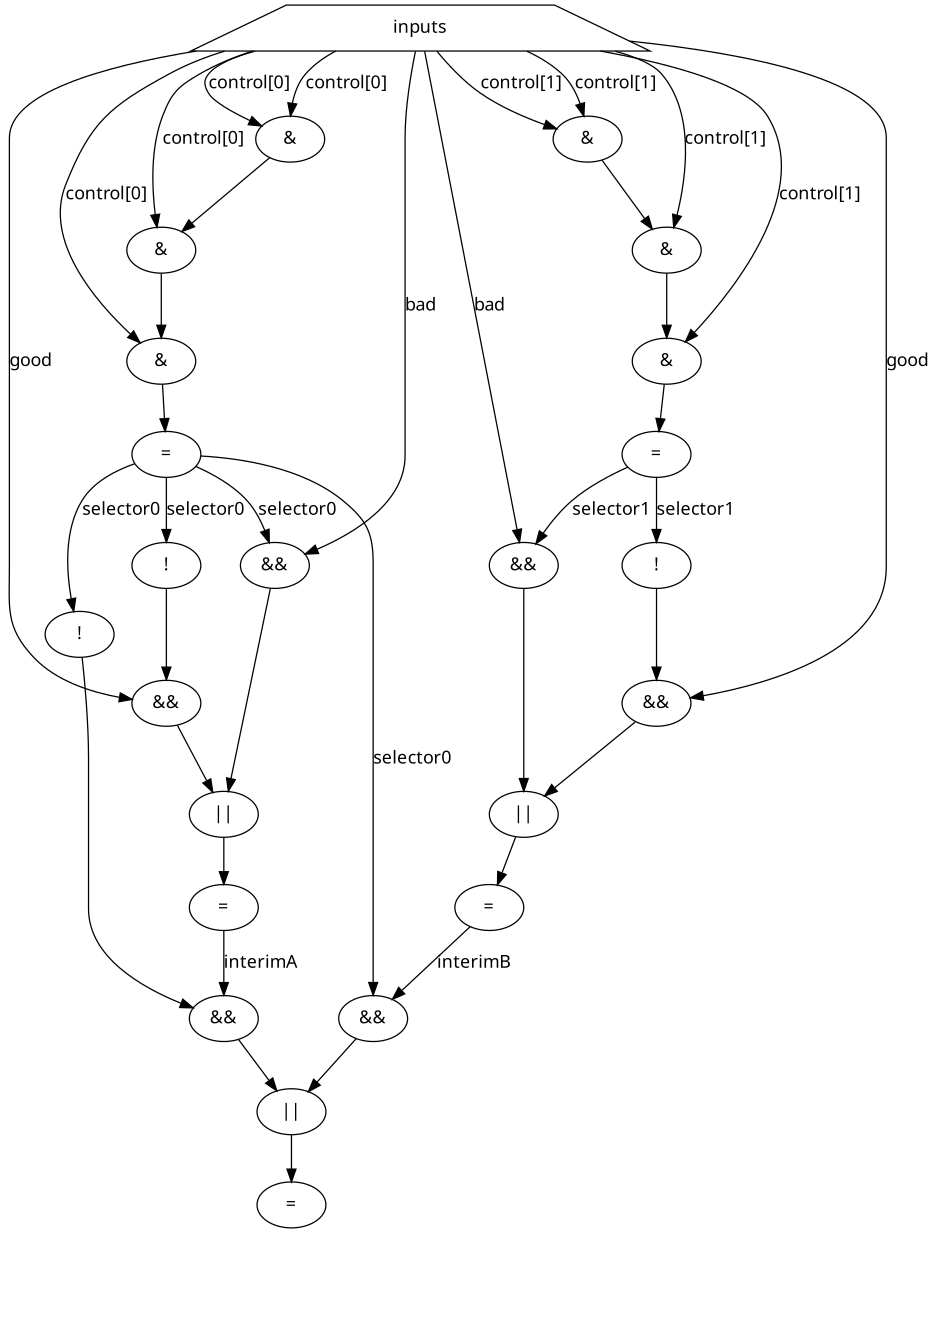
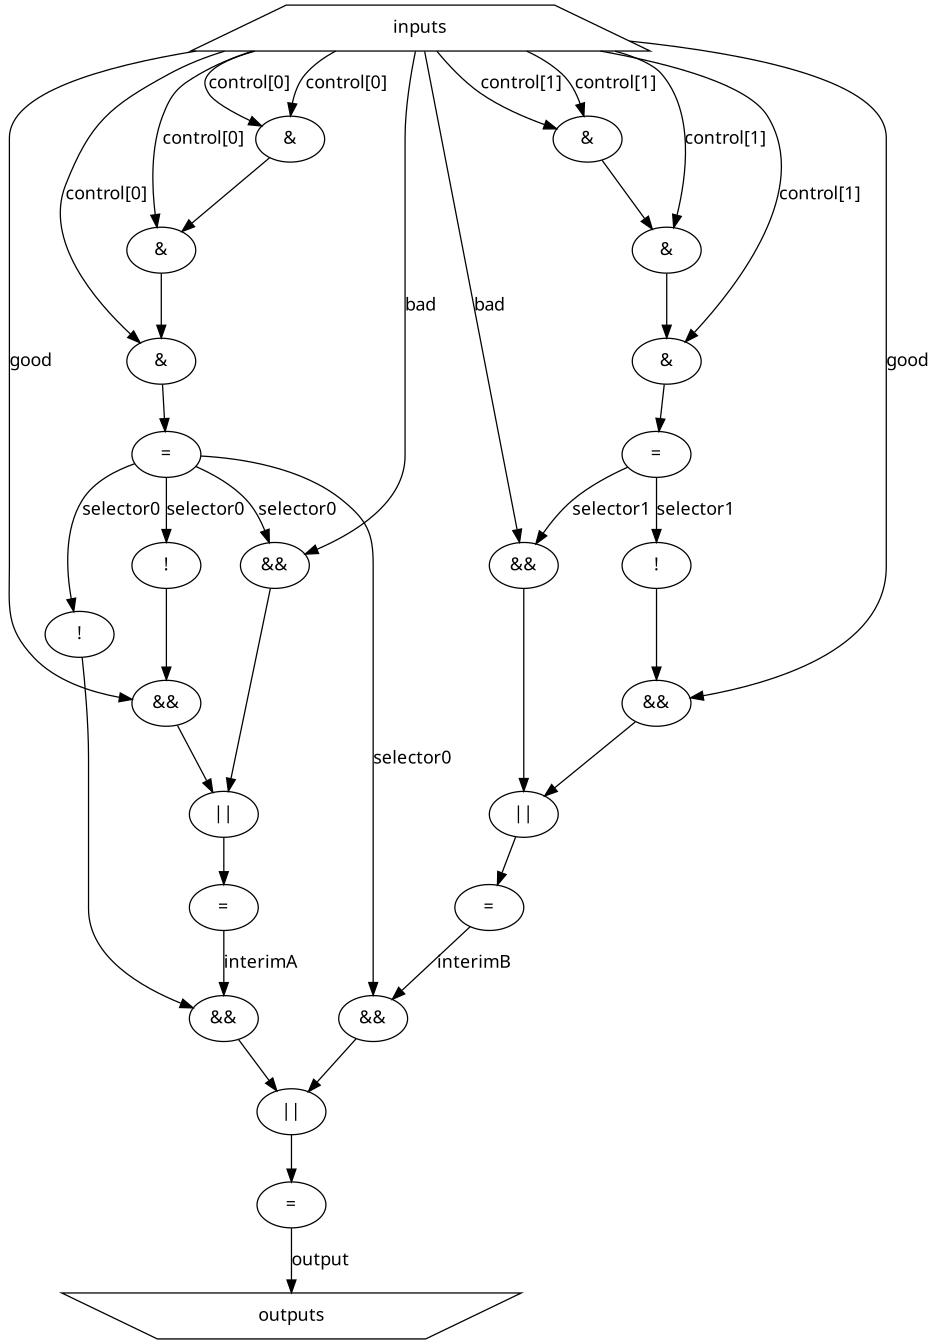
  digraph {
    fontname="Noto Sans"
    node [fontname="Noto Sans"]
    edge [fontname="Noto Sans"]
    inputs [shape=trapezium width=5.0]
    n2 [label="&"]
    n3 [label="&"]
    n4 [label="&"]
    n5 [label="&"]
    n6 [label="&"]
    n7 [label="&"]
    n8 [label="&&"]
    n9 [label="&&"]
    n10 [label="&&"]
    n11 [label="&&"]
+   outputs [shape=invtrapezium width=5.0]
    n13 [label="="]
    n14 [label="="]
    n15 [label="||"]
    n16 [label="||"]
    n17 [label="!"]
    n18 [label="!"]
    n19 [label="="]
    n20 [label="="]
    n21 [label="&&"]
    n22 [label="||"]
    n23 [label="!"]
    n24 [label="&&"]
    n25 [label="="]
    inputs -> n2 [label="control[0]"]
    inputs -> n2 [label="control[0]"]
    inputs -> n3 [label="control[0]"]
    inputs -> n4 [label="control[0]"]
    inputs -> n5 [label="control[1]"]
    inputs -> n5 [label="control[1]"]
    inputs -> n6 [label="control[1]"]
    inputs -> n7 [label="control[1]"]
    inputs -> n8 [label=bad]
    inputs -> n9 [label=bad]
    inputs -> n10 [label=good]
    inputs -> n11 [label=good]
    n2 -> n3
    n3 -> n4
    n4 -> n13
    n5 -> n6
    n6 -> n7
    n7 -> n14
    n8 -> n15
    n9 -> n16
    n10 -> n15
    n11 -> n16
    n13 -> n8 [label=selector0]
    n13 -> n17 [label=selector0]
    n13 -> n21 [label=selector0]
    n13 -> n23 [label=selector0]
    n14 -> n9 [label=selector1]
    n14 -> n18 [label=selector1]
    n15 -> n19
    n16 -> n20
    n17 -> n10
    n18 -> n11
    n19 -> n24 [label=interimA]
    n20 -> n21 [label=interimB]
    n21 -> n22
    n22 -> n25
    n23 -> n24
    n24 -> n22
+   n25 -> outputs [label=output]
  }
